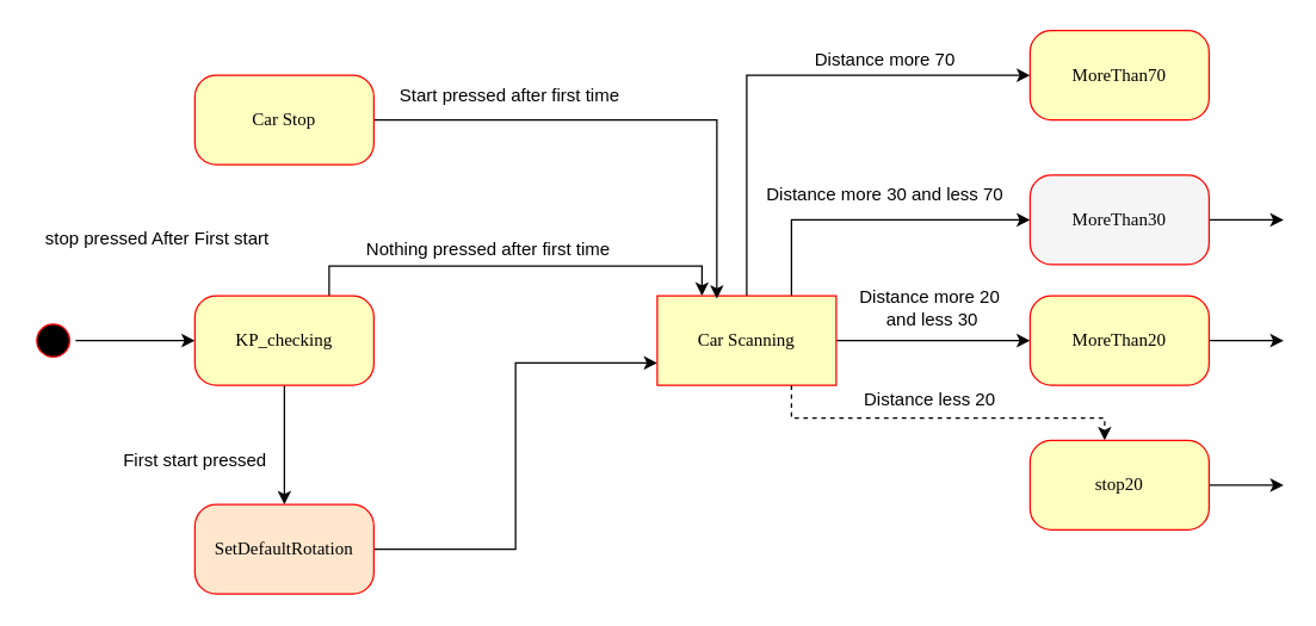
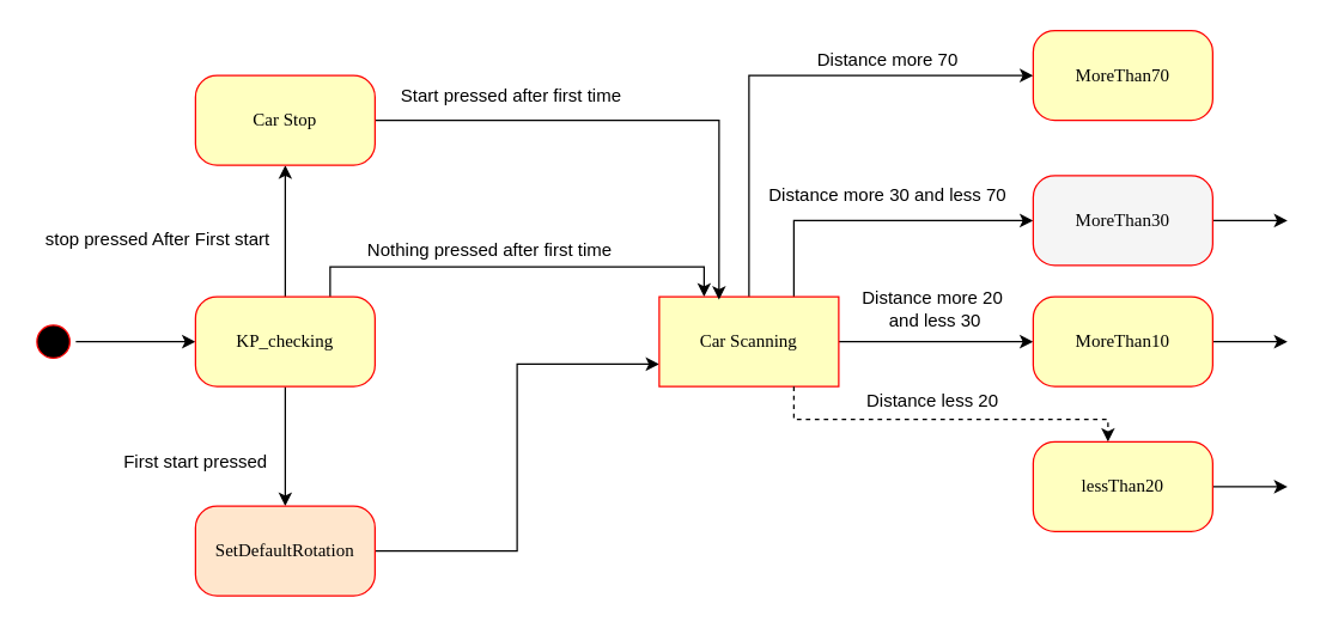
  <mxCell id="0" />
  <mxCell id="1" parent="0" />
  <mxCell id="2" style="edgeStyle=orthogonalEdgeStyle;rounded=0;orthogonalLoop=1;jettySize=auto;html=1;entryX=0;entryY=0.5;entryDx=0;entryDy=0;" parent="1" source="3" target="7" edge="1"><mxGeometry relative="1" as="geometry" /></mxCell>
  <mxCell id="3" value="" style="ellipse;html=1;shape=startState;fillColor=#000000;strokeColor=#ff0000;rounded=1;shadow=0;comic=0;labelBackgroundColor=none;fontFamily=Verdana;fontSize=12;fontColor=#000000;align=center;direction=south;" parent="1" vertex="1"><mxGeometry x="20" y="213" width="30" height="30" as="geometry" /></mxCell>
  <mxCell id="4" value="" style="edgeStyle=orthogonalEdgeStyle;rounded=0;orthogonalLoop=1;jettySize=auto;html=1;" parent="1" source="7" target="9" edge="1"><mxGeometry relative="1" as="geometry" /></mxCell>
+ <mxCell id="5" value="" style="edgeStyle=orthogonalEdgeStyle;rounded=0;orthogonalLoop=1;jettySize=auto;html=1;" parent="1" source="7" target="16" edge="1"><mxGeometry relative="1" as="geometry" /></mxCell>
  <mxCell id="6" style="edgeStyle=orthogonalEdgeStyle;rounded=0;orthogonalLoop=1;jettySize=auto;html=1;exitX=0.75;exitY=0;exitDx=0;exitDy=0;entryX=0.25;entryY=0;entryDx=0;entryDy=0;" parent="1" source="7" target="14" edge="1"><mxGeometry relative="1" as="geometry"><Array as="points"><mxPoint x="220" y="178" /><mxPoint x="470" y="178" /></Array></mxGeometry></mxCell>
  <mxCell id="7" value="KP_checking" style="rounded=1;whiteSpace=wrap;html=1;arcSize=24;fillColor=#ffffc0;strokeColor=#ff0000;shadow=0;comic=0;labelBackgroundColor=none;fontFamily=Verdana;fontSize=12;fontColor=#000000;align=center;" parent="1" vertex="1"><mxGeometry x="130" y="198" width="120" height="60" as="geometry" /></mxCell>
  <mxCell id="8" style="edgeStyle=orthogonalEdgeStyle;rounded=0;orthogonalLoop=1;jettySize=auto;html=1;entryX=0;entryY=0.75;entryDx=0;entryDy=0;" parent="1" source="9" target="14" edge="1"><mxGeometry relative="1" as="geometry" /></mxCell>
  <mxCell id="9" value="SetDefaultRotation" style="rounded=1;whiteSpace=wrap;html=1;arcSize=24;fillColor=#ffe6cc;strokeColor=#ff0000;shadow=0;comic=0;labelBackgroundColor=none;fontFamily=Verdana;fontSize=12;fontColor=#000000;align=center;" parent="1" vertex="1"><mxGeometry x="130" y="338" width="120" height="60" as="geometry" /></mxCell>
  <mxCell id="10" value="First start pressed&amp;nbsp;" style="text;html=1;strokeColor=none;fillColor=none;align=center;verticalAlign=middle;whiteSpace=wrap;rounded=0;" parent="1" vertex="1"><mxGeometry x="57" y="299" width="150" height="20" as="geometry" /></mxCell>
  <mxCell id="11" value="" style="edgeStyle=orthogonalEdgeStyle;rounded=0;orthogonalLoop=1;jettySize=auto;html=1;" parent="1" source="14" target="19" edge="1"><mxGeometry relative="1" as="geometry" /></mxCell>
  <mxCell id="12" style="edgeStyle=orthogonalEdgeStyle;rounded=0;orthogonalLoop=1;jettySize=auto;html=1;exitX=0.75;exitY=0;exitDx=0;exitDy=0;entryX=0;entryY=0.5;entryDx=0;entryDy=0;" parent="1" source="14" target="24" edge="1"><mxGeometry relative="1" as="geometry" /></mxCell>
  <mxCell id="13" style="edgeStyle=orthogonalEdgeStyle;rounded=0;orthogonalLoop=1;jettySize=auto;html=1;exitX=0.5;exitY=0;exitDx=0;exitDy=0;entryX=0;entryY=0.5;entryDx=0;entryDy=0;" parent="1" source="14" target="25" edge="1"><mxGeometry relative="1" as="geometry" /></mxCell>
  <mxCell id="14" value="Car Scanning" style="whiteSpace=wrap;html=1;arcSize=24;fillColor=#ffffc0;strokeColor=#ff0000;shadow=0;comic=0;labelBackgroundColor=none;fontFamily=Verdana;fontSize=12;fontColor=#000000;align=center;rounded=0;" parent="1" vertex="1"><mxGeometry x="440" y="198" width="120" height="60" as="geometry" /></mxCell>
  <mxCell id="15" style="edgeStyle=orthogonalEdgeStyle;rounded=0;orthogonalLoop=1;jettySize=auto;html=1;entryX=0.333;entryY=0.033;entryDx=0;entryDy=0;entryPerimeter=0;" parent="1" source="16" target="14" edge="1"><mxGeometry relative="1" as="geometry" /></mxCell>
  <mxCell id="16" value="Car Stop" style="rounded=1;whiteSpace=wrap;html=1;arcSize=24;fillColor=#ffffc0;strokeColor=#ff0000;shadow=0;comic=0;labelBackgroundColor=none;fontFamily=Verdana;fontSize=12;fontColor=#000000;align=center;" parent="1" vertex="1"><mxGeometry x="130" y="50" width="120" height="60" as="geometry" /></mxCell>
  <mxCell id="17" value="stop pressed After First start" style="text;html=1;strokeColor=none;fillColor=none;align=center;verticalAlign=middle;whiteSpace=wrap;rounded=0;" parent="1" vertex="1"><mxGeometry x="20" y="150" width="170" height="20" as="geometry" /></mxCell>
  <mxCell id="18" style="edgeStyle=orthogonalEdgeStyle;rounded=0;orthogonalLoop=1;jettySize=auto;html=1;" parent="1" source="19" edge="1"><mxGeometry relative="1" as="geometry"><mxPoint x="860" y="228" as="targetPoint" /></mxGeometry></mxCell>
- <mxCell id="19" value="MoreThan20" style="rounded=1;whiteSpace=wrap;html=1;arcSize=24;fillColor=#ffffc0;strokeColor=#ff0000;shadow=0;comic=0;labelBackgroundColor=none;fontFamily=Verdana;fontSize=12;fontColor=#000000;align=center;" parent="1" vertex="1"><mxGeometry x="690" y="198" width="120" height="60" as="geometry" /></mxCell>
+ <mxCell id="19" value="MoreThan10" style="rounded=1;whiteSpace=wrap;html=1;arcSize=24;fillColor=#ffffc0;strokeColor=#ff0000;shadow=0;comic=0;labelBackgroundColor=none;fontFamily=Verdana;fontSize=12;fontColor=#000000;align=center;" parent="1" vertex="1"><mxGeometry x="690" y="198" width="120" height="60" as="geometry" /></mxCell>
  <mxCell id="20" value="" style="edgeStyle=orthogonalEdgeStyle;rounded=0;orthogonalLoop=1;jettySize=auto;html=1;exitX=0.75;exitY=1;exitDx=0;exitDy=0;dashed=1;" parent="1" source="14" target="22" edge="1"><mxGeometry relative="1" as="geometry"><mxPoint x="550" y="325" as="sourcePoint" /><Array as="points"><mxPoint x="530" y="280" /><mxPoint x="740" y="280" /></Array></mxGeometry></mxCell>
  <mxCell id="21" style="edgeStyle=orthogonalEdgeStyle;rounded=0;orthogonalLoop=1;jettySize=auto;html=1;" parent="1" source="22" edge="1"><mxGeometry relative="1" as="geometry"><mxPoint x="860" y="325" as="targetPoint" /></mxGeometry></mxCell>
- <mxCell id="22" value="stop20" style="rounded=1;whiteSpace=wrap;html=1;arcSize=24;fillColor=#ffffc0;strokeColor=#ff0000;shadow=0;comic=0;labelBackgroundColor=none;fontFamily=Verdana;fontSize=12;fontColor=#000000;align=center;" parent="1" vertex="1"><mxGeometry x="690" y="295" width="120" height="60" as="geometry" /></mxCell>
+ <mxCell id="22" value="lessThan20" style="rounded=1;whiteSpace=wrap;html=1;arcSize=24;fillColor=#ffffc0;strokeColor=#ff0000;shadow=0;comic=0;labelBackgroundColor=none;fontFamily=Verdana;fontSize=12;fontColor=#000000;align=center;" parent="1" vertex="1"><mxGeometry x="690" y="295" width="120" height="60" as="geometry" /></mxCell>
  <mxCell id="23" style="edgeStyle=orthogonalEdgeStyle;rounded=0;orthogonalLoop=1;jettySize=auto;html=1;" parent="1" source="24" edge="1"><mxGeometry relative="1" as="geometry"><mxPoint x="860" y="147" as="targetPoint" /></mxGeometry></mxCell>
  <mxCell id="24" value="MoreThan30" style="rounded=1;whiteSpace=wrap;html=1;arcSize=24;fillColor=#f5f5f5;strokeColor=#ff0000;shadow=0;comic=0;labelBackgroundColor=none;fontFamily=Verdana;fontSize=12;fontColor=#000000;align=center;" parent="1" vertex="1"><mxGeometry x="690" y="117" width="120" height="60" as="geometry" /></mxCell>
  <mxCell id="25" value="MoreThan70" style="rounded=1;whiteSpace=wrap;html=1;arcSize=24;fillColor=#ffffc0;strokeColor=#ff0000;shadow=0;comic=0;labelBackgroundColor=none;fontFamily=Verdana;fontSize=12;fontColor=#000000;align=center;" parent="1" vertex="1"><mxGeometry x="690" y="20" width="120" height="60" as="geometry" /></mxCell>
  <mxCell id="26" value="Distance more 70" style="text;html=1;strokeColor=none;fillColor=none;align=center;verticalAlign=middle;whiteSpace=wrap;rounded=0;" parent="1" vertex="1"><mxGeometry x="510" y="30" width="166" height="20" as="geometry" /></mxCell>
  <mxCell id="27" value="Distance more 30 and less 70" style="text;html=1;strokeColor=none;fillColor=none;align=center;verticalAlign=middle;whiteSpace=wrap;rounded=0;" parent="1" vertex="1"><mxGeometry x="510" y="120" width="166" height="20" as="geometry" /></mxCell>
  <mxCell id="28" value="Distance less 20" style="text;html=1;strokeColor=none;fillColor=none;align=center;verticalAlign=middle;whiteSpace=wrap;rounded=0;" parent="1" vertex="1"><mxGeometry x="540" y="258" width="166" height="20" as="geometry" /></mxCell>
  <mxCell id="29" value="Distance more 20&lt;br&gt;&amp;nbsp;and less 30" style="text;html=1;strokeColor=none;fillColor=none;align=center;verticalAlign=middle;whiteSpace=wrap;rounded=0;" parent="1" vertex="1"><mxGeometry x="563" y="190" width="120" height="32" as="geometry" /></mxCell>
  <mxCell id="30" value="Start pressed after first time&amp;nbsp;" style="text;html=1;strokeColor=none;fillColor=none;align=center;verticalAlign=middle;whiteSpace=wrap;rounded=0;" parent="1" vertex="1"><mxGeometry x="260" y="54" width="166" height="20" as="geometry" /></mxCell>
  <mxCell id="31" value="Nothing pressed after first time" style="text;html=1;strokeColor=none;fillColor=none;align=center;verticalAlign=middle;whiteSpace=wrap;rounded=0;" parent="1" vertex="1"><mxGeometry x="237" y="157" width="180" height="20" as="geometry" /></mxCell>
